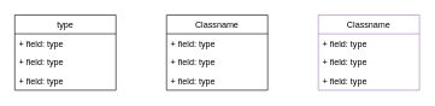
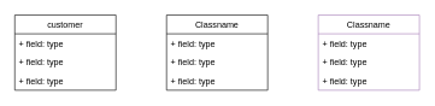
  <mxCell id="0" />
  <mxCell id="1" parent="0" />
- <mxCell id="2" value="type" style="swimlane;fontStyle=0;childLayout=stackLayout;horizontal=1;startSize=26;fillColor=none;horizontalStack=0;resizeParent=1;resizeParentMax=0;resizeLast=0;collapsible=1;marginBottom=0;" vertex="1" parent="1"><mxGeometry x="20" y="20" width="140" height="104" as="geometry" /></mxCell>
+ <mxCell id="2" value="customer" style="swimlane;fontStyle=0;childLayout=stackLayout;horizontal=1;startSize=26;fillColor=none;horizontalStack=0;resizeParent=1;resizeParentMax=0;resizeLast=0;collapsible=1;marginBottom=0;" vertex="1" parent="1"><mxGeometry x="20" y="20" width="140" height="104" as="geometry" /></mxCell>
  <mxCell id="3" value="+ field: type" style="text;strokeColor=none;fillColor=none;align=left;verticalAlign=top;spacingLeft=4;spacingRight=4;overflow=hidden;rotatable=0;points=[[0,0.5],[1,0.5]];portConstraint=eastwest;" vertex="1" parent="2"><mxGeometry y="26" width="140" height="26" as="geometry" /></mxCell>
  <mxCell id="4" value="+ field: type" style="text;strokeColor=none;fillColor=none;align=left;verticalAlign=top;spacingLeft=4;spacingRight=4;overflow=hidden;rotatable=0;points=[[0,0.5],[1,0.5]];portConstraint=eastwest;" vertex="1" parent="2"><mxGeometry y="52" width="140" height="26" as="geometry" /></mxCell>
  <mxCell id="5" value="+ field: type" style="text;strokeColor=none;fillColor=none;align=left;verticalAlign=top;spacingLeft=4;spacingRight=4;overflow=hidden;rotatable=0;points=[[0,0.5],[1,0.5]];portConstraint=eastwest;" vertex="1" parent="2"><mxGeometry y="78" width="140" height="26" as="geometry" /></mxCell>
  <mxCell id="6" value="Classname" style="swimlane;fontStyle=0;childLayout=stackLayout;horizontal=1;startSize=26;fillColor=none;horizontalStack=0;resizeParent=1;resizeParentMax=0;resizeLast=0;collapsible=1;marginBottom=0;" vertex="1" parent="1"><mxGeometry x="230" y="20" width="140" height="104" as="geometry" /></mxCell>
  <mxCell id="7" value="+ field: type" style="text;strokeColor=none;fillColor=none;align=left;verticalAlign=top;spacingLeft=4;spacingRight=4;overflow=hidden;rotatable=0;points=[[0,0.5],[1,0.5]];portConstraint=eastwest;" vertex="1" parent="6"><mxGeometry y="26" width="140" height="26" as="geometry" /></mxCell>
  <mxCell id="8" value="+ field: type" style="text;strokeColor=none;fillColor=none;align=left;verticalAlign=top;spacingLeft=4;spacingRight=4;overflow=hidden;rotatable=0;points=[[0,0.5],[1,0.5]];portConstraint=eastwest;" vertex="1" parent="6"><mxGeometry y="52" width="140" height="26" as="geometry" /></mxCell>
  <mxCell id="9" value="+ field: type" style="text;strokeColor=none;fillColor=none;align=left;verticalAlign=top;spacingLeft=4;spacingRight=4;overflow=hidden;rotatable=0;points=[[0,0.5],[1,0.5]];portConstraint=eastwest;" vertex="1" parent="6"><mxGeometry y="78" width="140" height="26" as="geometry" /></mxCell>
  <mxCell id="10" value="Classname" style="swimlane;fontStyle=0;childLayout=stackLayout;horizontal=1;startSize=26;fillColor=none;horizontalStack=0;resizeParent=1;resizeParentMax=0;resizeLast=0;collapsible=1;marginBottom=0;strokeColor=#A680B8;" vertex="1" parent="1"><mxGeometry x="440" y="20" width="140" height="104" as="geometry" /></mxCell>
  <mxCell id="11" value="+ field: type" style="text;strokeColor=none;fillColor=none;align=left;verticalAlign=top;spacingLeft=4;spacingRight=4;overflow=hidden;rotatable=0;points=[[0,0.5],[1,0.5]];portConstraint=eastwest;" vertex="1" parent="10"><mxGeometry y="26" width="140" height="26" as="geometry" /></mxCell>
  <mxCell id="12" value="+ field: type" style="text;strokeColor=none;fillColor=none;align=left;verticalAlign=top;spacingLeft=4;spacingRight=4;overflow=hidden;rotatable=0;points=[[0,0.5],[1,0.5]];portConstraint=eastwest;" vertex="1" parent="10"><mxGeometry y="52" width="140" height="26" as="geometry" /></mxCell>
  <mxCell id="13" value="+ field: type" style="text;strokeColor=none;fillColor=none;align=left;verticalAlign=top;spacingLeft=4;spacingRight=4;overflow=hidden;rotatable=0;points=[[0,0.5],[1,0.5]];portConstraint=eastwest;" vertex="1" parent="10"><mxGeometry y="78" width="140" height="26" as="geometry" /></mxCell>
